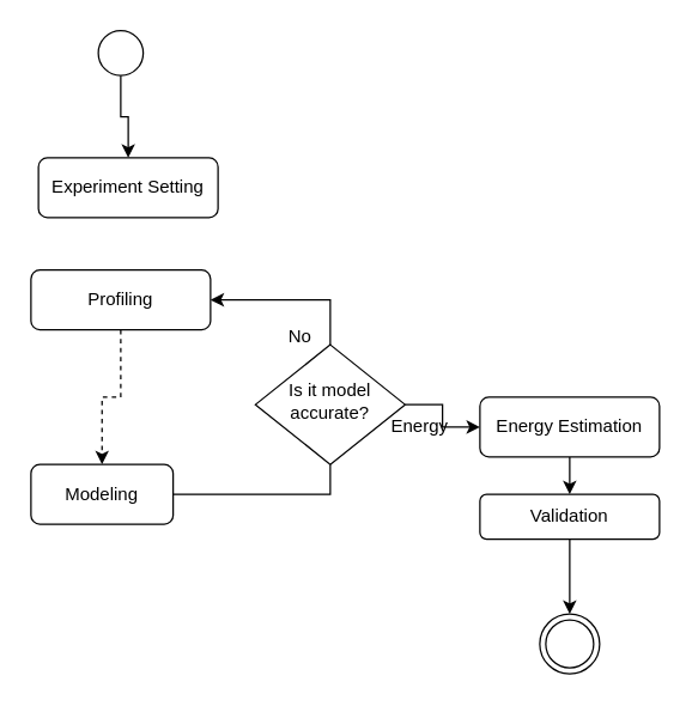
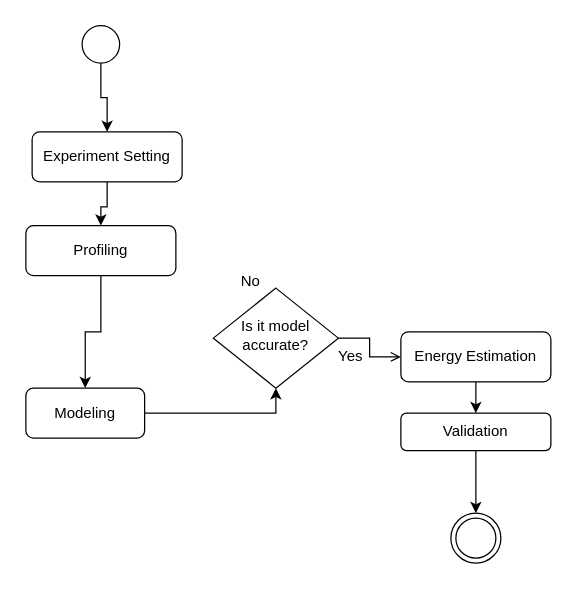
  <mxCell id="0" />
  <mxCell id="1" parent="0" />
+ <mxCell id="2" style="edgeStyle=orthogonalEdgeStyle;rounded=0;orthogonalLoop=1;jettySize=auto;html=1;exitX=0.5;exitY=1;exitDx=0;exitDy=0;" edge="1" parent="1" source="3" target="5"><mxGeometry relative="1" as="geometry" /></mxCell>
  <mxCell id="3" value="Experiment Setting" style="rounded=1;whiteSpace=wrap;html=1;fontSize=12;glass=0;strokeWidth=1;shadow=0;" parent="1" vertex="1"><mxGeometry x="25" y="105" width="120" height="40" as="geometry" /></mxCell>
- <mxCell id="4" style="edgeStyle=orthogonalEdgeStyle;rounded=0;orthogonalLoop=1;jettySize=auto;html=1;exitX=0.5;exitY=1;exitDx=0;exitDy=0;entryX=0.5;entryY=0;entryDx=0;entryDy=0;dashed=1;" edge="1" parent="1" source="5" target="9"><mxGeometry relative="1" as="geometry" /></mxCell>
+ <mxCell id="4" style="edgeStyle=orthogonalEdgeStyle;rounded=0;orthogonalLoop=1;jettySize=auto;html=1;exitX=0.5;exitY=1;exitDx=0;exitDy=0;entryX=0.5;entryY=0;entryDx=0;entryDy=0;" edge="1" parent="1" source="5" target="9"><mxGeometry relative="1" as="geometry" /></mxCell>
  <mxCell id="5" value="Profiling" style="rounded=1;whiteSpace=wrap;html=1;fontSize=12;glass=0;strokeWidth=1;shadow=0;" parent="1" vertex="1"><mxGeometry x="20" y="180" width="120" height="40" as="geometry" /></mxCell>
  <mxCell id="6" value="" style="edgeStyle=orthogonalEdgeStyle;rounded=0;orthogonalLoop=1;jettySize=auto;html=1;" edge="1" parent="1" source="7" target="16"><mxGeometry relative="1" as="geometry" /></mxCell>
  <mxCell id="7" value="Energy Estimation" style="rounded=1;whiteSpace=wrap;html=1;fontSize=12;glass=0;strokeWidth=1;shadow=0;" parent="1" vertex="1"><mxGeometry x="320" y="265" width="120" height="40" as="geometry" /></mxCell>
- <mxCell id="8" style="edgeStyle=orthogonalEdgeStyle;rounded=0;orthogonalLoop=1;jettySize=auto;html=1;exitX=1;exitY=0.5;exitDx=0;exitDy=0;entryX=0.5;entryY=1;entryDx=0;entryDy=0;endArrow=none;" edge="1" parent="1" source="9" target="12"><mxGeometry relative="1" as="geometry" /></mxCell>
+ <mxCell id="8" style="edgeStyle=orthogonalEdgeStyle;rounded=0;orthogonalLoop=1;jettySize=auto;html=1;exitX=1;exitY=0.5;exitDx=0;exitDy=0;entryX=0.5;entryY=1;entryDx=0;entryDy=0;" edge="1" parent="1" source="9" target="12"><mxGeometry relative="1" as="geometry" /></mxCell>
  <mxCell id="9" value="Modeling" style="rounded=1;whiteSpace=wrap;html=1;fontSize=12;glass=0;strokeWidth=1;shadow=0;" parent="1" vertex="1"><mxGeometry x="20" y="310" width="95" height="40" as="geometry" /></mxCell>
- <mxCell id="10" style="edgeStyle=orthogonalEdgeStyle;rounded=0;orthogonalLoop=1;jettySize=auto;html=1;exitX=0.5;exitY=0;exitDx=0;exitDy=0;entryX=1;entryY=0.5;entryDx=0;entryDy=0;" edge="1" parent="1" source="12" target="5"><mxGeometry relative="1" as="geometry"><Array as="points"><mxPoint x="220" y="200" /></Array></mxGeometry></mxCell>
- <mxCell id="11" style="edgeStyle=orthogonalEdgeStyle;rounded=0;orthogonalLoop=1;jettySize=auto;html=1;exitX=1;exitY=0.5;exitDx=0;exitDy=0;" edge="1" parent="1" source="12" target="7"><mxGeometry relative="1" as="geometry" /></mxCell>
+ <mxCell id="11" style="edgeStyle=orthogonalEdgeStyle;rounded=0;orthogonalLoop=1;jettySize=auto;html=1;exitX=1;exitY=0.5;exitDx=0;exitDy=0;endArrow=open;" edge="1" parent="1" source="12" target="7"><mxGeometry relative="1" as="geometry" /></mxCell>
  <mxCell id="12" value="&lt;div&gt;Is it model&lt;/div&gt;&lt;div&gt;accurate?&lt;br&gt;&lt;/div&gt;" style="rhombus;whiteSpace=wrap;html=1;shadow=0;fontFamily=Helvetica;fontSize=12;align=center;strokeWidth=1;spacing=6;spacingTop=-4;" vertex="1" parent="1"><mxGeometry x="170" y="230" width="100" height="80" as="geometry" /></mxCell>
  <mxCell id="13" value="No" style="text;html=1;strokeColor=none;fillColor=none;align=center;verticalAlign=middle;whiteSpace=wrap;rounded=0;" vertex="1" parent="1"><mxGeometry x="170" y="210" width="60" height="30" as="geometry" /></mxCell>
- <mxCell id="14" value="Energy" style="text;html=1;strokeColor=none;fillColor=none;align=center;verticalAlign=middle;whiteSpace=wrap;rounded=0;" vertex="1" parent="1"><mxGeometry x="250" y="270" width="60" height="30" as="geometry" /></mxCell>
+ <mxCell id="14" value="Yes" style="text;html=1;strokeColor=none;fillColor=none;align=center;verticalAlign=middle;whiteSpace=wrap;rounded=0;" vertex="1" parent="1"><mxGeometry x="250" y="270" width="60" height="30" as="geometry" /></mxCell>
  <mxCell id="15" style="edgeStyle=orthogonalEdgeStyle;rounded=0;orthogonalLoop=1;jettySize=auto;html=1;exitX=0.5;exitY=1;exitDx=0;exitDy=0;" edge="1" parent="1" source="16" target="19"><mxGeometry relative="1" as="geometry" /></mxCell>
  <mxCell id="16" value="Validation" style="rounded=1;whiteSpace=wrap;html=1;fontSize=12;glass=0;strokeWidth=1;shadow=0;" vertex="1" parent="1"><mxGeometry x="320" y="330" width="120" height="30" as="geometry" /></mxCell>
  <mxCell id="17" style="edgeStyle=orthogonalEdgeStyle;rounded=0;orthogonalLoop=1;jettySize=auto;html=1;exitX=0.5;exitY=1;exitDx=0;exitDy=0;exitPerimeter=0;" edge="1" parent="1" source="18" target="3"><mxGeometry relative="1" as="geometry" /></mxCell>
  <mxCell id="18" value="" style="strokeWidth=1;html=1;shape=mxgraph.flowchart.start_1;whiteSpace=wrap;" vertex="1" parent="1"><mxGeometry x="65" y="20" width="30" height="30" as="geometry" /></mxCell>
  <mxCell id="19" value="" style="ellipse;shape=doubleEllipse;html=1;dashed=0;whitespace=wrap;aspect=fixed;strokeWidth=1;" vertex="1" parent="1"><mxGeometry x="360" y="410" width="40" height="40" as="geometry" /></mxCell>
